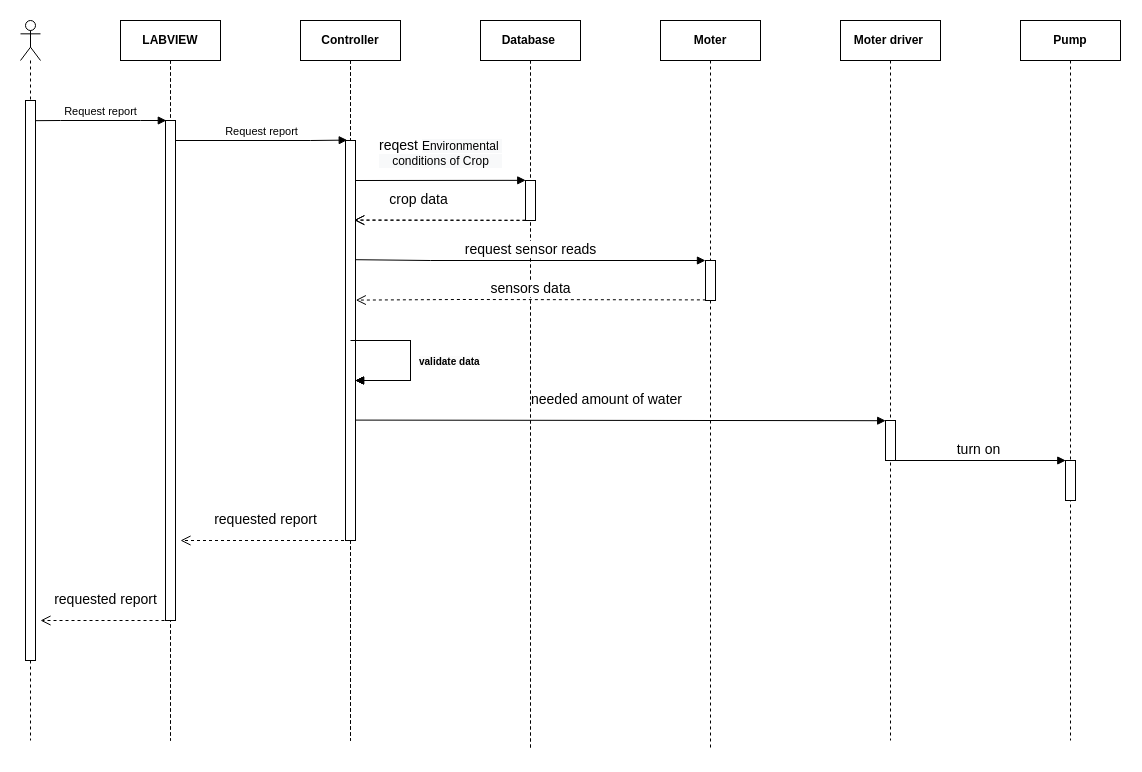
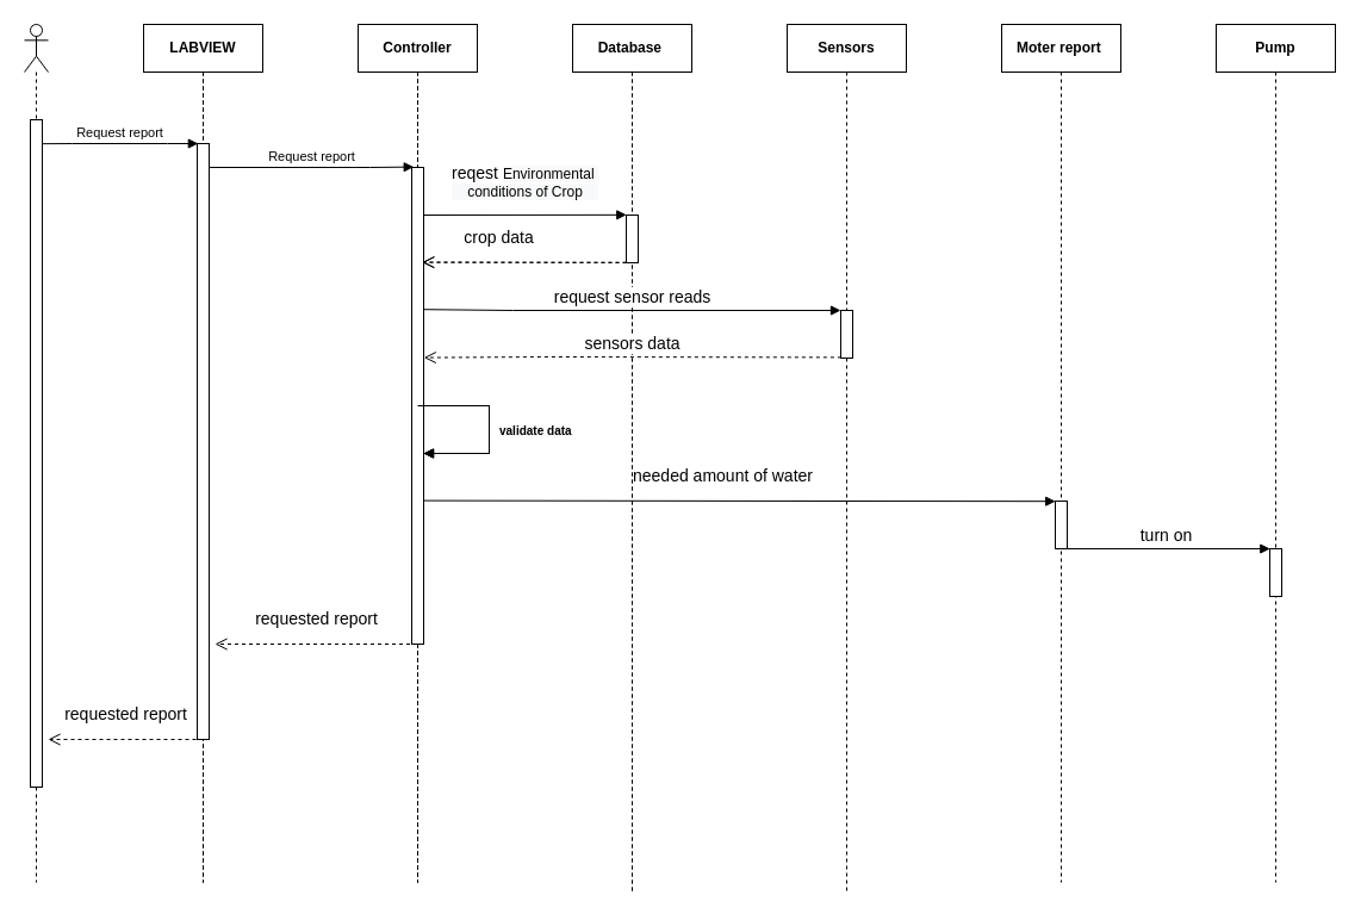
  <mxCell id="0" />
  <mxCell id="1" parent="0" />
  <mxCell id="2" value="" style="shape=umlLifeline;participant=umlActor;perimeter=lifelinePerimeter;whiteSpace=wrap;html=1;container=1;collapsible=0;recursiveResize=0;verticalAlign=top;spacingTop=36;outlineConnect=0;" parent="1" vertex="1"><mxGeometry x="20" y="20" width="20" height="720" as="geometry" /></mxCell>
  <mxCell id="3" value="" style="html=1;points=[];perimeter=orthogonalPerimeter;" parent="2" vertex="1"><mxGeometry x="5" y="80" width="10" height="560" as="geometry" /></mxCell>
  <mxCell id="4" value="LABVIEW" style="shape=umlLifeline;perimeter=lifelinePerimeter;whiteSpace=wrap;html=1;container=1;collapsible=0;recursiveResize=0;outlineConnect=0;" parent="1" vertex="1"><mxGeometry x="120" y="20" width="100" height="720" as="geometry" /></mxCell>
  <mxCell id="5" value="" style="html=1;points=[];perimeter=orthogonalPerimeter;" parent="4" vertex="1"><mxGeometry x="45" y="100" width="10" height="500" as="geometry" /></mxCell>
  <mxCell id="6" value="Database&amp;nbsp;" style="shape=umlLifeline;perimeter=lifelinePerimeter;whiteSpace=wrap;html=1;container=1;collapsible=0;recursiveResize=0;outlineConnect=0;" parent="1" vertex="1"><mxGeometry x="480" y="20" width="100" height="730" as="geometry" /></mxCell>
  <mxCell id="7" value="" style="html=1;points=[];perimeter=orthogonalPerimeter;" parent="6" vertex="1"><mxGeometry x="45" y="160" width="10" height="40" as="geometry" /></mxCell>
  <mxCell id="8" value="crop data" style="html=1;verticalAlign=bottom;endArrow=open;dashed=1;endSize=8;rounded=0;fontSize=14;entryX=0.874;entryY=0.199;entryDx=0;entryDy=0;entryPerimeter=0;" parent="6" target="15" edge="1"><mxGeometry x="0.25" y="-10" relative="1" as="geometry"><mxPoint x="45" y="199.84" as="sourcePoint" /><mxPoint x="-110" y="200" as="targetPoint" /><mxPoint as="offset" /></mxGeometry></mxCell>
  <mxCell id="9" value="LABVIEW" style="shape=umlLifeline;perimeter=lifelinePerimeter;whiteSpace=wrap;html=1;container=1;collapsible=0;recursiveResize=0;outlineConnect=0;" vertex="1" parent="6"><mxGeometry x="-360" width="100" height="720" as="geometry" /></mxCell>
  <mxCell id="10" value="" style="html=1;points=[];perimeter=orthogonalPerimeter;" vertex="1" parent="9"><mxGeometry x="45" y="100" width="10" height="500" as="geometry" /></mxCell>
  <mxCell id="11" value="Controller" style="shape=umlLifeline;perimeter=lifelinePerimeter;whiteSpace=wrap;html=1;container=1;collapsible=0;recursiveResize=0;outlineConnect=0;" vertex="1" parent="6"><mxGeometry x="-180" width="100" height="720" as="geometry" /></mxCell>
  <mxCell id="12" value="" style="html=1;points=[];perimeter=orthogonalPerimeter;" vertex="1" parent="11"><mxGeometry x="45" y="120" width="10" height="400" as="geometry" /></mxCell>
  <mxCell id="13" value="&lt;span style=&quot;font-size: 10px; font-weight: 700; text-align: center; background-color: rgb(251, 251, 251);&quot;&gt;validate data&lt;/span&gt;" style="edgeStyle=orthogonalEdgeStyle;html=1;align=left;spacingLeft=2;endArrow=block;rounded=0;" edge="1" parent="11"><mxGeometry x="0.04" y="5" relative="1" as="geometry"><mxPoint x="50" y="320" as="sourcePoint" /><Array as="points"><mxPoint x="110" y="320" /><mxPoint x="110" y="360" /></Array><mxPoint x="55" y="360" as="targetPoint" /><mxPoint as="offset" /></mxGeometry></mxCell>
  <mxCell id="14" value="Controller" style="shape=umlLifeline;perimeter=lifelinePerimeter;whiteSpace=wrap;html=1;container=1;collapsible=0;recursiveResize=0;outlineConnect=0;" parent="1" vertex="1"><mxGeometry x="300" y="20" width="100" height="720" as="geometry" /></mxCell>
  <mxCell id="15" value="" style="html=1;points=[];perimeter=orthogonalPerimeter;" parent="14" vertex="1"><mxGeometry x="45" y="120" width="10" height="400" as="geometry" /></mxCell>
  <mxCell id="16" value="&lt;span style=&quot;font-size: 10px; font-weight: 700; text-align: center; background-color: rgb(251, 251, 251);&quot;&gt;validate data&lt;/span&gt;" style="edgeStyle=orthogonalEdgeStyle;html=1;align=left;spacingLeft=2;endArrow=block;rounded=0;" parent="14" edge="1"><mxGeometry x="0.04" y="5" relative="1" as="geometry"><mxPoint x="50" y="320" as="sourcePoint" /><Array as="points"><mxPoint x="110" y="320" /><mxPoint x="110" y="360" /></Array><mxPoint x="55" y="360" as="targetPoint" /><mxPoint as="offset" /></mxGeometry></mxCell>
- <mxCell id="17" value="Moter" style="shape=umlLifeline;perimeter=lifelinePerimeter;whiteSpace=wrap;html=1;container=1;collapsible=0;recursiveResize=0;outlineConnect=0;fontStyle=1" parent="1" vertex="1"><mxGeometry x="660" y="20" width="100" height="730" as="geometry" /></mxCell>
+ <mxCell id="17" value="Sensors" style="shape=umlLifeline;perimeter=lifelinePerimeter;whiteSpace=wrap;html=1;container=1;collapsible=0;recursiveResize=0;outlineConnect=0;fontStyle=1" parent="1" vertex="1"><mxGeometry x="660" y="20" width="100" height="730" as="geometry" /></mxCell>
  <mxCell id="18" value="" style="html=1;points=[];perimeter=orthogonalPerimeter;" parent="17" vertex="1"><mxGeometry x="45" y="240" width="10" height="40" as="geometry" /></mxCell>
  <mxCell id="19" value="Controller" style="shape=umlLifeline;perimeter=lifelinePerimeter;whiteSpace=wrap;html=1;container=1;collapsible=0;recursiveResize=0;outlineConnect=0;" vertex="1" parent="17"><mxGeometry x="-360" width="100" height="720" as="geometry" /></mxCell>
  <mxCell id="20" value="" style="html=1;points=[];perimeter=orthogonalPerimeter;" vertex="1" parent="19"><mxGeometry x="45" y="120" width="10" height="400" as="geometry" /></mxCell>
  <mxCell id="21" value="&lt;span style=&quot;font-size: 10px; font-weight: 700; text-align: center; background-color: rgb(251, 251, 251);&quot;&gt;validate data&lt;/span&gt;" style="edgeStyle=orthogonalEdgeStyle;html=1;align=left;spacingLeft=2;endArrow=block;rounded=0;" edge="1" parent="19"><mxGeometry x="0.04" y="5" relative="1" as="geometry"><mxPoint x="50" y="320" as="sourcePoint" /><Array as="points"><mxPoint x="110" y="320" /><mxPoint x="110" y="360" /></Array><mxPoint x="55" y="360" as="targetPoint" /><mxPoint as="offset" /></mxGeometry></mxCell>
  <mxCell id="22" value="Database&amp;nbsp;" style="shape=umlLifeline;perimeter=lifelinePerimeter;whiteSpace=wrap;html=1;container=1;collapsible=0;recursiveResize=0;outlineConnect=0;fontStyle=1" vertex="1" parent="17"><mxGeometry x="-180" width="100" height="730" as="geometry" /></mxCell>
  <mxCell id="23" value="" style="html=1;points=[];perimeter=orthogonalPerimeter;" vertex="1" parent="22"><mxGeometry x="45" y="160" width="10" height="40" as="geometry" /></mxCell>
  <mxCell id="24" value="crop data" style="html=1;verticalAlign=bottom;endArrow=open;dashed=1;endSize=8;rounded=0;fontSize=14;entryX=0.874;entryY=0.199;entryDx=0;entryDy=0;entryPerimeter=0;" edge="1" parent="22" target="20"><mxGeometry x="0.25" y="-10" relative="1" as="geometry"><mxPoint x="45" y="199.84" as="sourcePoint" /><mxPoint x="-110" y="200" as="targetPoint" /><mxPoint as="offset" /></mxGeometry></mxCell>
  <mxCell id="25" value="LABVIEW" style="shape=umlLifeline;perimeter=lifelinePerimeter;whiteSpace=wrap;html=1;container=1;collapsible=0;recursiveResize=0;outlineConnect=0;fontStyle=1" vertex="1" parent="22"><mxGeometry x="-360" width="100" height="720" as="geometry" /></mxCell>
  <mxCell id="26" value="" style="html=1;points=[];perimeter=orthogonalPerimeter;" vertex="1" parent="25"><mxGeometry x="45" y="100" width="10" height="500" as="geometry" /></mxCell>
  <mxCell id="27" value="Controller" style="shape=umlLifeline;perimeter=lifelinePerimeter;whiteSpace=wrap;html=1;container=1;collapsible=0;recursiveResize=0;outlineConnect=0;fontStyle=1" vertex="1" parent="22"><mxGeometry x="-180" width="100" height="720" as="geometry" /></mxCell>
  <mxCell id="28" value="" style="html=1;points=[];perimeter=orthogonalPerimeter;" vertex="1" parent="27"><mxGeometry x="45" y="120" width="10" height="400" as="geometry" /></mxCell>
  <mxCell id="29" value="&lt;span style=&quot;font-size: 10px; font-weight: 700; text-align: center; background-color: rgb(251, 251, 251);&quot;&gt;validate data&lt;/span&gt;" style="edgeStyle=orthogonalEdgeStyle;html=1;align=left;spacingLeft=2;endArrow=block;rounded=0;" edge="1" parent="27"><mxGeometry x="0.04" y="5" relative="1" as="geometry"><mxPoint x="50" y="320" as="sourcePoint" /><Array as="points"><mxPoint x="110" y="320" /><mxPoint x="110" y="360" /></Array><mxPoint x="55" y="360" as="targetPoint" /><mxPoint as="offset" /></mxGeometry></mxCell>
  <mxCell id="30" value="Pump" style="shape=umlLifeline;perimeter=lifelinePerimeter;whiteSpace=wrap;html=1;container=1;collapsible=0;recursiveResize=0;outlineConnect=0;fontStyle=1" parent="1" vertex="1"><mxGeometry x="1020" y="20" width="100" height="720" as="geometry" /></mxCell>
  <mxCell id="31" value="" style="html=1;points=[];perimeter=orthogonalPerimeter;" parent="30" vertex="1"><mxGeometry x="45" y="440" width="10" height="40" as="geometry" /></mxCell>
- <mxCell id="32" value="Moter driver&amp;nbsp;" style="shape=umlLifeline;perimeter=lifelinePerimeter;whiteSpace=wrap;html=1;container=1;collapsible=0;recursiveResize=0;outlineConnect=0;fontStyle=1" parent="1" vertex="1"><mxGeometry x="840" y="20" width="100" height="720" as="geometry" /></mxCell>
+ <mxCell id="32" value="Moter report&amp;nbsp;" style="shape=umlLifeline;perimeter=lifelinePerimeter;whiteSpace=wrap;html=1;container=1;collapsible=0;recursiveResize=0;outlineConnect=0;fontStyle=1" parent="1" vertex="1"><mxGeometry x="840" y="20" width="100" height="720" as="geometry" /></mxCell>
  <mxCell id="33" value="" style="html=1;points=[];perimeter=orthogonalPerimeter;" parent="32" vertex="1"><mxGeometry x="45" y="400" width="10" height="40" as="geometry" /></mxCell>
  <mxCell id="34" value="Request report" style="html=1;verticalAlign=bottom;endArrow=block;rounded=0;entryX=0.08;entryY=0;entryDx=0;entryDy=0;entryPerimeter=0;exitX=1.007;exitY=0.036;exitDx=0;exitDy=0;exitPerimeter=0;" parent="1" source="3" target="5" edge="1"><mxGeometry width="80" relative="1" as="geometry"><mxPoint x="40" y="120" as="sourcePoint" /><mxPoint x="180" y="120" as="targetPoint" /><Array as="points"><mxPoint x="60" y="120" /><mxPoint x="140" y="120" /></Array></mxGeometry></mxCell>
  <mxCell id="35" value="Request report" style="html=1;verticalAlign=bottom;endArrow=block;rounded=0;entryX=0.171;entryY=-0.001;entryDx=0;entryDy=0;entryPerimeter=0;" parent="1" source="5" target="15" edge="1"><mxGeometry width="80" relative="1" as="geometry"><mxPoint x="250" y="140" as="sourcePoint" /><mxPoint x="340" y="140" as="targetPoint" /><Array as="points"><mxPoint x="310" y="140" /></Array></mxGeometry></mxCell>
  <mxCell id="36" value="&lt;font size=&quot;1&quot; style=&quot;&quot;&gt;&lt;span style=&quot;font-size: 14px;&quot;&gt;reqest&amp;nbsp;&lt;/span&gt;&lt;/font&gt;&lt;span style=&quot;background-color: rgb(248, 249, 250); font-size: 12px;&quot;&gt;Environmental&amp;nbsp;&lt;/span&gt;&lt;div style=&quot;font-size: 12px; background-color: rgb(248, 249, 250);&quot;&gt;conditions&amp;nbsp;&lt;span style=&quot;background-color: initial;&quot;&gt;of Crop&lt;/span&gt;&lt;/div&gt;" style="html=1;verticalAlign=bottom;endArrow=block;rounded=0;entryX=0.024;entryY=-0.004;entryDx=0;entryDy=0;entryPerimeter=0;exitX=1.034;exitY=0.1;exitDx=0;exitDy=0;exitPerimeter=0;" parent="1" source="15" target="7" edge="1"><mxGeometry y="10" width="80" relative="1" as="geometry"><mxPoint x="370" y="180" as="sourcePoint" /><mxPoint x="520" y="180" as="targetPoint" /><mxPoint as="offset" /></mxGeometry></mxCell>
  <mxCell id="37" value="requested report" style="html=1;verticalAlign=bottom;endArrow=open;dashed=1;endSize=8;rounded=0;fontSize=14;" parent="1" source="14" edge="1"><mxGeometry y="-10" relative="1" as="geometry"><mxPoint x="310" y="540" as="sourcePoint" /><mxPoint x="180" y="540" as="targetPoint" /><mxPoint as="offset" /><Array as="points"><mxPoint x="250" y="540" /></Array></mxGeometry></mxCell>
  <mxCell id="38" value="requested report" style="html=1;verticalAlign=bottom;endArrow=open;dashed=1;endSize=8;rounded=0;fontSize=14;" parent="1" edge="1"><mxGeometry y="-10" relative="1" as="geometry"><mxPoint x="170" y="620" as="sourcePoint" /><mxPoint x="40" y="620" as="targetPoint" /><mxPoint as="offset" /></mxGeometry></mxCell>
  <mxCell id="39" value="request sensor reads" style="html=1;verticalAlign=bottom;endArrow=block;rounded=0;fontSize=14;entryX=-0.005;entryY=0;entryDx=0;entryDy=0;entryPerimeter=0;exitX=0.953;exitY=0.298;exitDx=0;exitDy=0;exitPerimeter=0;" parent="1" source="15" target="18" edge="1"><mxGeometry width="80" relative="1" as="geometry"><mxPoint x="380" y="260" as="sourcePoint" /><mxPoint x="700" y="300" as="targetPoint" /><Array as="points"><mxPoint x="430" y="260" /></Array></mxGeometry></mxCell>
  <mxCell id="40" value="sensors data" style="html=1;verticalAlign=bottom;endArrow=open;dashed=1;endSize=8;rounded=0;fontSize=14;exitX=0.038;exitY=0.985;exitDx=0;exitDy=0;exitPerimeter=0;entryX=1.029;entryY=0.399;entryDx=0;entryDy=0;entryPerimeter=0;" parent="1" source="18" target="15" edge="1"><mxGeometry relative="1" as="geometry"><mxPoint x="700" y="340" as="sourcePoint" /><mxPoint x="360" y="299" as="targetPoint" /><Array as="points"><mxPoint x="460" y="299" /></Array></mxGeometry></mxCell>
  <mxCell id="41" value="turn on" style="html=1;verticalAlign=bottom;endArrow=block;rounded=0;fontSize=14;exitX=0.584;exitY=1;exitDx=0;exitDy=0;exitPerimeter=0;entryX=0.029;entryY=0;entryDx=0;entryDy=0;entryPerimeter=0;" parent="1" source="33" target="31" edge="1"><mxGeometry width="80" relative="1" as="geometry"><mxPoint x="910" y="580" as="sourcePoint" /><mxPoint x="1060" y="580" as="targetPoint" /></mxGeometry></mxCell>
  <mxCell id="42" value="needed amount of water" style="html=1;verticalAlign=bottom;endArrow=block;rounded=0;fontSize=14;entryX=0.018;entryY=0.005;entryDx=0;entryDy=0;entryPerimeter=0;exitX=1.011;exitY=0.699;exitDx=0;exitDy=0;exitPerimeter=0;" parent="1" source="15" target="33" edge="1"><mxGeometry x="-0.052" y="10" width="80" relative="1" as="geometry"><mxPoint x="370" y="420" as="sourcePoint" /><mxPoint x="785" y="540" as="targetPoint" /><mxPoint as="offset" /></mxGeometry></mxCell>
